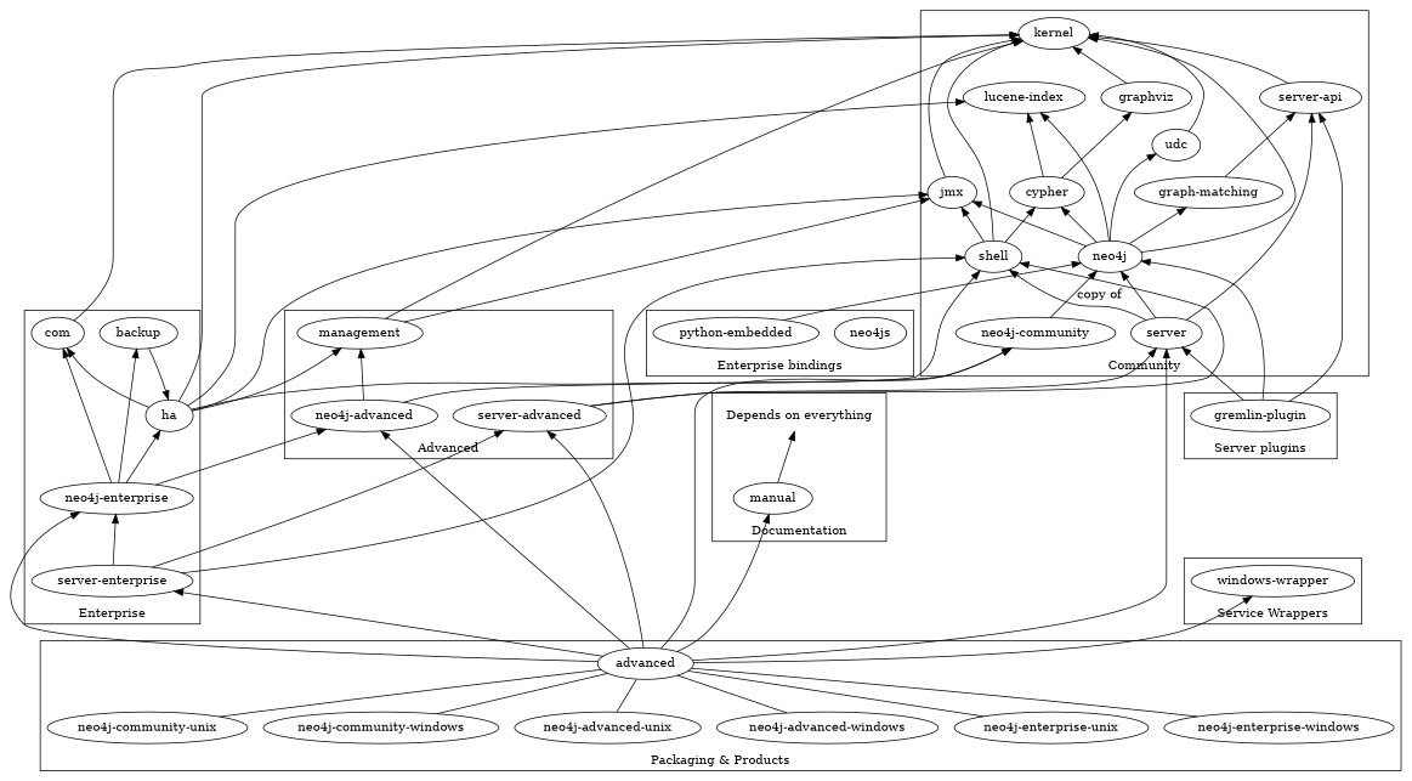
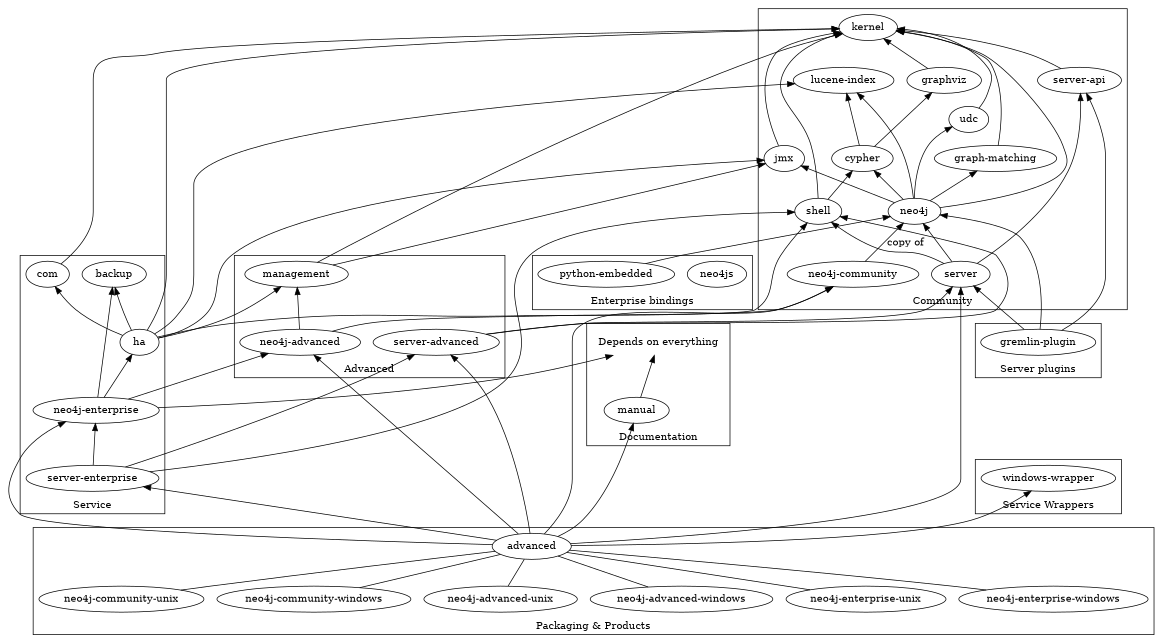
  digraph {
    rankdir=BT
    "lucene-index"
    kernel
    jmx
    "graph-matching"
    graphviz
    cypher
    shell
    udc
    neo4j
    "neo4j-community"
    "server-api"
    server
    management
    "neo4j-advanced"
    "server-advanced"
    com
    backup
    ha
    "neo4j-enterprise"
    "server-enterprise"
    "gremlin-plugin"
    neo4js
    "python-embedded"
    "Depends on everything" [shape=plaintext]
    manual
    "windows-wrapper"
    n27 [label=advanced]
    "neo4j-enterprise-windows"
    "neo4j-enterprise-unix"
    "neo4j-advanced-windows"
    "neo4j-advanced-unix"
    "neo4j-community-windows"
    "neo4j-community-unix"
    subgraph cluster_1 {
      label=Community
      "lucene-index"
      kernel
      jmx
      "graph-matching"
      graphviz
      cypher
      shell
      udc
      neo4j
      "neo4j-community"
      "server-api"
      server
    }
    subgraph cluster_2 {
      label=Advanced
      management
      "neo4j-advanced"
      "server-advanced"
    }
    subgraph cluster_3 {
-     label=Enterprise
+     label=Service
      com
      backup
      ha
      "neo4j-enterprise"
      "server-enterprise"
    }
    subgraph cluster_4 {
      label="Server plugins"
      "gremlin-plugin"
    }
    subgraph cluster_5 {
      label="Enterprise bindings"
      neo4js
      "python-embedded"
    }
    subgraph cluster_6 {
      label=Documentation
      "Depends on everything"
      manual
    }
    subgraph cluster_7 {
      label="Service Wrappers"
      "windows-wrapper"
    }
    subgraph cluster_8 {
      label="Packaging & Products"
      n27
      "neo4j-enterprise-windows"
      "neo4j-enterprise-unix"
      "neo4j-advanced-windows"
      "neo4j-advanced-unix"
      "neo4j-community-windows"
      "neo4j-community-unix"
    }
    jmx -> kernel
-   "graph-matching" -> "server-api"
+   "graph-matching" -> kernel
    graphviz -> kernel
    cypher -> "lucene-index"
    cypher -> graphviz
    shell -> kernel
-   shell -> jmx
    shell -> cypher
    udc -> kernel
    neo4j -> "lucene-index"
    neo4j -> kernel
    neo4j -> jmx
    neo4j -> "graph-matching"
    neo4j -> cypher
    neo4j -> udc
    "neo4j-community" -> neo4j [label="copy of"]
    "server-api" -> kernel
    server -> shell
    server -> neo4j
    server -> "server-api"
    management -> kernel
    management -> jmx
    "neo4j-advanced" -> "neo4j-community"
    "neo4j-advanced" -> management
    "server-advanced" -> shell
    "server-advanced" -> server
    com -> kernel
    ha -> "lucene-index"
    ha -> kernel
    ha -> jmx
    ha -> shell
    ha -> management
    ha -> com
-   backup -> ha
+   ha -> backup
    "neo4j-enterprise" -> "neo4j-advanced"
-   "neo4j-enterprise" -> com
+   "neo4j-enterprise" -> "Depends on everything"
    "neo4j-enterprise" -> backup
    "neo4j-enterprise" -> ha
    "server-enterprise" -> shell
    "server-enterprise" -> "server-advanced"
    "server-enterprise" -> "neo4j-enterprise"
    "gremlin-plugin" -> neo4j
    "gremlin-plugin" -> "server-api"
    "gremlin-plugin" -> server
    "python-embedded" -> neo4j
    manual -> "Depends on everything"
    n27 -> "neo4j-community"
    n27 -> server
    n27 -> "neo4j-advanced"
    n27 -> "server-advanced"
    n27 -> "neo4j-enterprise"
    n27 -> "server-enterprise"
    n27 -> manual
    n27 -> "windows-wrapper"
    "neo4j-enterprise-windows" -> n27 [arrowhead=none]
    "neo4j-enterprise-unix" -> n27 [arrowhead=none]
    "neo4j-advanced-windows" -> n27 [arrowhead=none]
    "neo4j-advanced-unix" -> n27 [arrowhead=none]
    "neo4j-community-windows" -> n27 [arrowhead=none]
    "neo4j-community-unix" -> n27 [arrowhead=none]
  }
